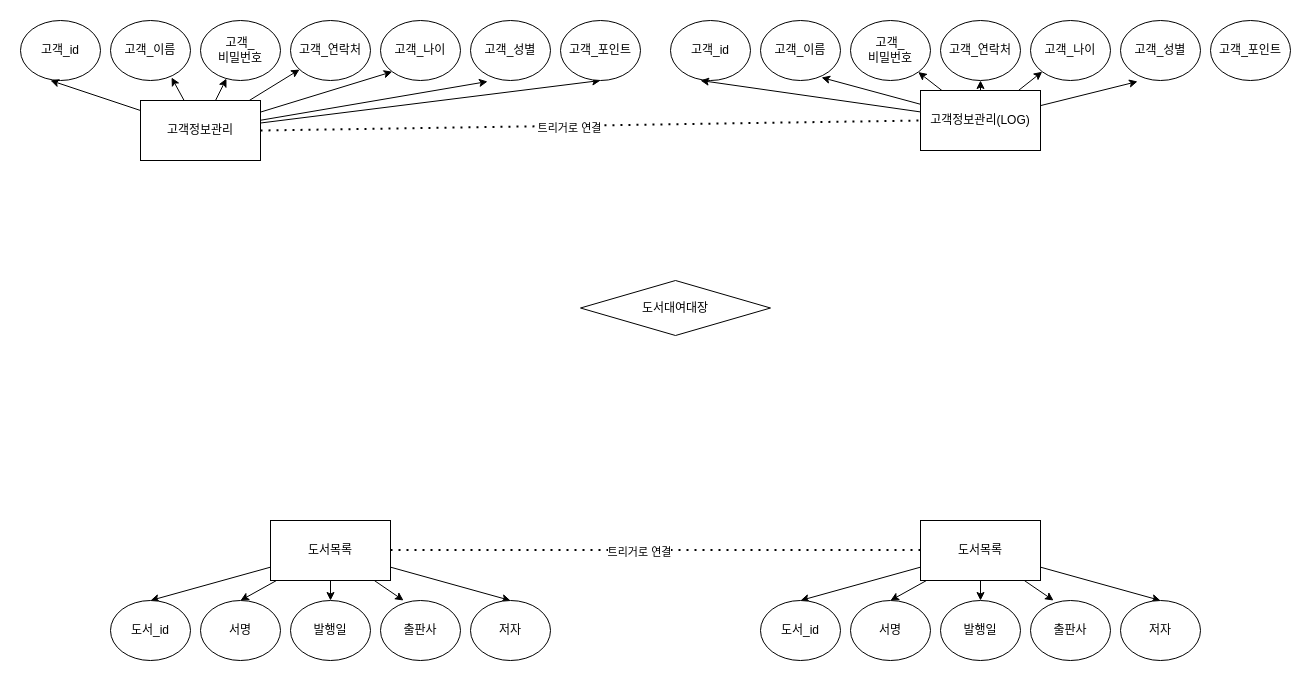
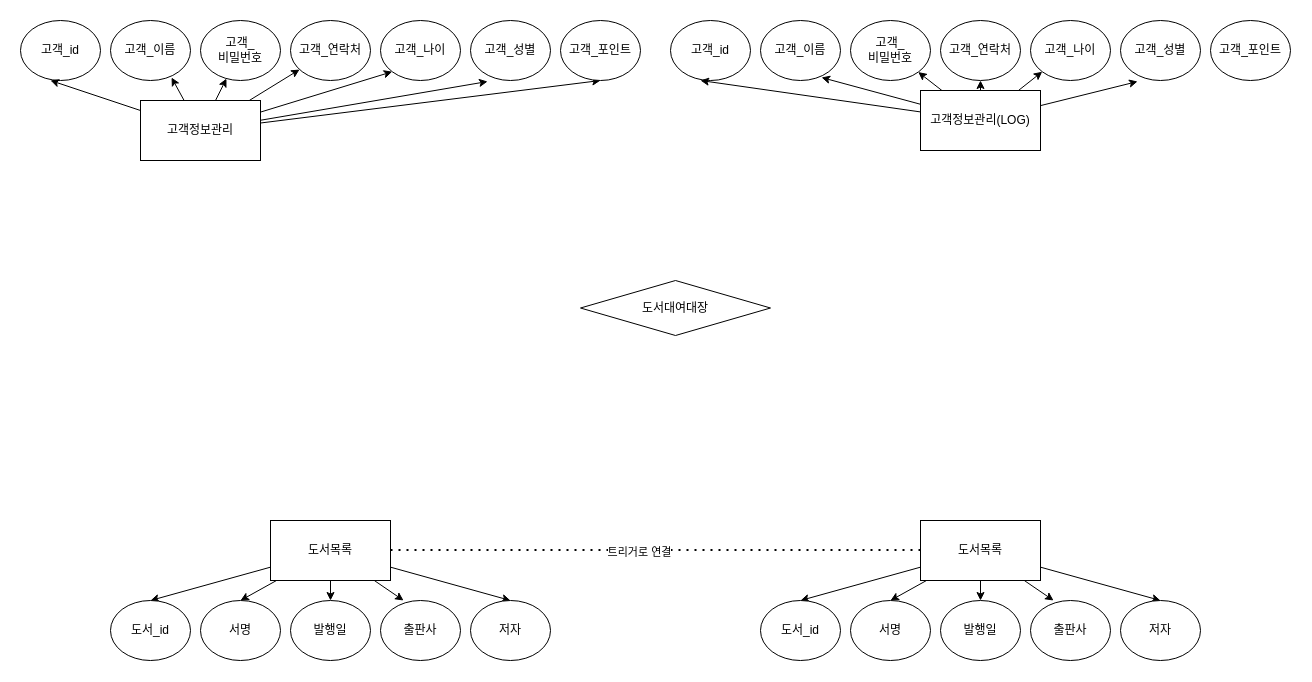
  <mxCell id="0" />
  <mxCell id="1" parent="0" />
  <mxCell id="2" style="edgeStyle=none;rounded=0;orthogonalLoop=1;jettySize=auto;html=1;entryX=0.763;entryY=0.95;entryDx=0;entryDy=0;entryPerimeter=0;" edge="1" parent="1" source="8" target="10"><mxGeometry relative="1" as="geometry" /></mxCell>
  <mxCell id="3" style="edgeStyle=none;rounded=0;orthogonalLoop=1;jettySize=auto;html=1;" edge="1" parent="1" source="8" target="11"><mxGeometry relative="1" as="geometry" /></mxCell>
  <mxCell id="4" style="edgeStyle=none;rounded=0;orthogonalLoop=1;jettySize=auto;html=1;" edge="1" parent="1" source="8" target="12"><mxGeometry relative="1" as="geometry" /></mxCell>
  <mxCell id="5" style="edgeStyle=none;rounded=0;orthogonalLoop=1;jettySize=auto;html=1;entryX=0;entryY=1;entryDx=0;entryDy=0;" edge="1" parent="1" source="8" target="13"><mxGeometry relative="1" as="geometry" /></mxCell>
  <mxCell id="6" style="edgeStyle=none;rounded=0;orthogonalLoop=1;jettySize=auto;html=1;entryX=0.213;entryY=1.017;entryDx=0;entryDy=0;entryPerimeter=0;" edge="1" parent="1" source="8" target="14"><mxGeometry relative="1" as="geometry" /></mxCell>
  <mxCell id="7" style="edgeStyle=none;rounded=0;orthogonalLoop=1;jettySize=auto;html=1;entryX=0.5;entryY=1;entryDx=0;entryDy=0;" edge="1" parent="1" source="8" target="15"><mxGeometry relative="1" as="geometry" /></mxCell>
  <mxCell id="8" value="고객정보관리" style="rounded=0;whiteSpace=wrap;html=1;" vertex="1" parent="1"><mxGeometry x="140" y="100" width="120" height="60" as="geometry" /></mxCell>
  <mxCell id="9" value="고객_id" style="ellipse;whiteSpace=wrap;html=1;" vertex="1" parent="1"><mxGeometry x="20" y="20" width="80" height="60" as="geometry" /></mxCell>
  <mxCell id="10" value="고객_이름" style="ellipse;whiteSpace=wrap;html=1;" vertex="1" parent="1"><mxGeometry x="110" y="20" width="80" height="60" as="geometry" /></mxCell>
  <mxCell id="11" value="고객_&lt;br&gt;비밀번호" style="ellipse;whiteSpace=wrap;html=1;" vertex="1" parent="1"><mxGeometry x="200" y="20" width="80" height="60" as="geometry" /></mxCell>
  <mxCell id="12" value="고객_연락처" style="ellipse;whiteSpace=wrap;html=1;" vertex="1" parent="1"><mxGeometry x="290" y="20" width="80" height="60" as="geometry" /></mxCell>
  <mxCell id="13" value="고객_나이" style="ellipse;whiteSpace=wrap;html=1;" vertex="1" parent="1"><mxGeometry x="380" y="20" width="80" height="60" as="geometry" /></mxCell>
  <mxCell id="14" value="고객_성별" style="ellipse;whiteSpace=wrap;html=1;" vertex="1" parent="1"><mxGeometry x="470" y="20" width="80" height="60" as="geometry" /></mxCell>
  <mxCell id="15" value="고객_포인트" style="ellipse;whiteSpace=wrap;html=1;" vertex="1" parent="1"><mxGeometry x="560" y="20" width="80" height="60" as="geometry" /></mxCell>
  <mxCell id="16" style="rounded=0;orthogonalLoop=1;jettySize=auto;html=1;entryX=0.375;entryY=1;entryDx=0;entryDy=0;entryPerimeter=0;" edge="1" parent="1" source="8" target="9"><mxGeometry relative="1" as="geometry" /></mxCell>
  <mxCell id="17" style="edgeStyle=none;rounded=0;orthogonalLoop=1;jettySize=auto;html=1;entryX=0.763;entryY=0.95;entryDx=0;entryDy=0;entryPerimeter=0;" edge="1" parent="1" source="22" target="24"><mxGeometry relative="1" as="geometry" /></mxCell>
  <mxCell id="18" style="edgeStyle=none;rounded=0;orthogonalLoop=1;jettySize=auto;html=1;" edge="1" parent="1" source="22" target="25"><mxGeometry relative="1" as="geometry" /></mxCell>
  <mxCell id="19" style="edgeStyle=none;rounded=0;orthogonalLoop=1;jettySize=auto;html=1;" edge="1" parent="1" source="22" target="26"><mxGeometry relative="1" as="geometry" /></mxCell>
  <mxCell id="20" style="edgeStyle=none;rounded=0;orthogonalLoop=1;jettySize=auto;html=1;entryX=0;entryY=1;entryDx=0;entryDy=0;" edge="1" parent="1" source="22" target="27"><mxGeometry relative="1" as="geometry" /></mxCell>
  <mxCell id="21" style="edgeStyle=none;rounded=0;orthogonalLoop=1;jettySize=auto;html=1;entryX=0.213;entryY=1.017;entryDx=0;entryDy=0;entryPerimeter=0;" edge="1" parent="1" source="22" target="28"><mxGeometry relative="1" as="geometry" /></mxCell>
  <mxCell id="22" value="고객정보관리(LOG)" style="rounded=0;whiteSpace=wrap;html=1;" vertex="1" parent="1"><mxGeometry x="920" y="90" width="120" height="60" as="geometry" /></mxCell>
  <mxCell id="23" value="고객_id" style="ellipse;whiteSpace=wrap;html=1;" vertex="1" parent="1"><mxGeometry x="670" y="20" width="80" height="60" as="geometry" /></mxCell>
  <mxCell id="24" value="고객_이름" style="ellipse;whiteSpace=wrap;html=1;" vertex="1" parent="1"><mxGeometry x="760" y="20" width="80" height="60" as="geometry" /></mxCell>
  <mxCell id="25" value="고객_&lt;br&gt;비밀번호" style="ellipse;whiteSpace=wrap;html=1;" vertex="1" parent="1"><mxGeometry x="850" y="20" width="80" height="60" as="geometry" /></mxCell>
  <mxCell id="26" value="고객_연락처" style="ellipse;whiteSpace=wrap;html=1;" vertex="1" parent="1"><mxGeometry x="940" y="20" width="80" height="60" as="geometry" /></mxCell>
  <mxCell id="27" value="고객_나이" style="ellipse;whiteSpace=wrap;html=1;" vertex="1" parent="1"><mxGeometry x="1030" y="20" width="80" height="60" as="geometry" /></mxCell>
  <mxCell id="28" value="고객_성별" style="ellipse;whiteSpace=wrap;html=1;" vertex="1" parent="1"><mxGeometry x="1120" y="20" width="80" height="60" as="geometry" /></mxCell>
  <mxCell id="29" value="고객_포인트" style="ellipse;whiteSpace=wrap;html=1;" vertex="1" parent="1"><mxGeometry x="1210" y="20" width="80" height="60" as="geometry" /></mxCell>
  <mxCell id="30" style="rounded=0;orthogonalLoop=1;jettySize=auto;html=1;entryX=0.375;entryY=1;entryDx=0;entryDy=0;entryPerimeter=0;" edge="1" parent="1" source="22" target="23"><mxGeometry relative="1" as="geometry" /></mxCell>
- <mxCell id="31" value="" style="endArrow=none;dashed=1;html=1;dashPattern=1 3;strokeWidth=2;entryX=0;entryY=0.5;entryDx=0;entryDy=0;exitX=1;exitY=0.5;exitDx=0;exitDy=0;" edge="1" parent="1" source="8" target="22"><mxGeometry width="50" height="50" relative="1" as="geometry"><mxPoint x="730" y="370" as="sourcePoint" /><mxPoint x="780" y="320" as="targetPoint" /></mxGeometry></mxCell>
- <mxCell id="32" value="트리거로 연결" style="edgeLabel;html=1;align=center;verticalAlign=middle;resizable=0;points=[];" vertex="1" connectable="0" parent="31"><mxGeometry x="-0.064" y="-2" relative="1" as="geometry"><mxPoint as="offset" /></mxGeometry></mxCell>
  <mxCell id="33" style="edgeStyle=none;rounded=0;orthogonalLoop=1;jettySize=auto;html=1;entryX=0.5;entryY=0;entryDx=0;entryDy=0;" edge="1" parent="1" source="38" target="39"><mxGeometry relative="1" as="geometry" /></mxCell>
  <mxCell id="34" style="edgeStyle=none;rounded=0;orthogonalLoop=1;jettySize=auto;html=1;entryX=0.5;entryY=0;entryDx=0;entryDy=0;" edge="1" parent="1" source="38" target="40"><mxGeometry relative="1" as="geometry" /></mxCell>
  <mxCell id="35" value="" style="edgeStyle=none;rounded=0;orthogonalLoop=1;jettySize=auto;html=1;" edge="1" parent="1" source="38" target="41"><mxGeometry relative="1" as="geometry" /></mxCell>
  <mxCell id="36" style="edgeStyle=none;rounded=0;orthogonalLoop=1;jettySize=auto;html=1;entryX=0.288;entryY=0;entryDx=0;entryDy=0;entryPerimeter=0;" edge="1" parent="1" source="38" target="42"><mxGeometry relative="1" as="geometry" /></mxCell>
  <mxCell id="37" style="edgeStyle=none;rounded=0;orthogonalLoop=1;jettySize=auto;html=1;entryX=0.5;entryY=0;entryDx=0;entryDy=0;" edge="1" parent="1" source="38" target="43"><mxGeometry relative="1" as="geometry" /></mxCell>
  <mxCell id="38" value="도서목록" style="rounded=0;whiteSpace=wrap;html=1;" vertex="1" parent="1"><mxGeometry x="270" y="520" width="120" height="60" as="geometry" /></mxCell>
  <mxCell id="39" value="도서_id" style="ellipse;whiteSpace=wrap;html=1;" vertex="1" parent="1"><mxGeometry x="110" y="600" width="80" height="60" as="geometry" /></mxCell>
  <mxCell id="40" value="서명" style="ellipse;whiteSpace=wrap;html=1;" vertex="1" parent="1"><mxGeometry x="200" y="600" width="80" height="60" as="geometry" /></mxCell>
  <mxCell id="41" value="발행일" style="ellipse;whiteSpace=wrap;html=1;" vertex="1" parent="1"><mxGeometry x="290" y="600" width="80" height="60" as="geometry" /></mxCell>
  <mxCell id="42" value="출판사" style="ellipse;whiteSpace=wrap;html=1;" vertex="1" parent="1"><mxGeometry x="380" y="600" width="80" height="60" as="geometry" /></mxCell>
  <mxCell id="43" value="저자" style="ellipse;whiteSpace=wrap;html=1;" vertex="1" parent="1"><mxGeometry x="470" y="600" width="80" height="60" as="geometry" /></mxCell>
  <mxCell id="44" value="" style="endArrow=none;dashed=1;html=1;dashPattern=1 3;strokeWidth=2;entryX=0;entryY=0.5;entryDx=0;entryDy=0;exitX=1;exitY=0.5;exitDx=0;exitDy=0;" edge="1" parent="1"><mxGeometry width="50" height="50" relative="1" as="geometry"><mxPoint x="390" y="549.5" as="sourcePoint" /><mxPoint x="920" y="549.5" as="targetPoint" /></mxGeometry></mxCell>
  <mxCell id="45" value="트리거로 연결" style="edgeLabel;html=1;align=center;verticalAlign=middle;resizable=0;points=[];" vertex="1" connectable="0" parent="44"><mxGeometry x="-0.064" y="-2" relative="1" as="geometry"><mxPoint as="offset" /></mxGeometry></mxCell>
  <mxCell id="46" style="edgeStyle=none;rounded=0;orthogonalLoop=1;jettySize=auto;html=1;entryX=0.5;entryY=0;entryDx=0;entryDy=0;" edge="1" parent="1" source="51" target="52"><mxGeometry relative="1" as="geometry" /></mxCell>
  <mxCell id="47" style="edgeStyle=none;rounded=0;orthogonalLoop=1;jettySize=auto;html=1;entryX=0.5;entryY=0;entryDx=0;entryDy=0;" edge="1" parent="1" source="51" target="53"><mxGeometry relative="1" as="geometry" /></mxCell>
  <mxCell id="48" value="" style="edgeStyle=none;rounded=0;orthogonalLoop=1;jettySize=auto;html=1;" edge="1" parent="1" source="51" target="54"><mxGeometry relative="1" as="geometry" /></mxCell>
  <mxCell id="49" style="edgeStyle=none;rounded=0;orthogonalLoop=1;jettySize=auto;html=1;entryX=0.288;entryY=0;entryDx=0;entryDy=0;entryPerimeter=0;" edge="1" parent="1" source="51" target="55"><mxGeometry relative="1" as="geometry" /></mxCell>
  <mxCell id="50" style="edgeStyle=none;rounded=0;orthogonalLoop=1;jettySize=auto;html=1;entryX=0.5;entryY=0;entryDx=0;entryDy=0;" edge="1" parent="1" source="51" target="56"><mxGeometry relative="1" as="geometry" /></mxCell>
  <mxCell id="51" value="도서목록" style="rounded=0;whiteSpace=wrap;html=1;" vertex="1" parent="1"><mxGeometry x="920" y="520" width="120" height="60" as="geometry" /></mxCell>
  <mxCell id="52" value="도서_id" style="ellipse;whiteSpace=wrap;html=1;" vertex="1" parent="1"><mxGeometry x="760" y="600" width="80" height="60" as="geometry" /></mxCell>
  <mxCell id="53" value="서명" style="ellipse;whiteSpace=wrap;html=1;" vertex="1" parent="1"><mxGeometry x="850" y="600" width="80" height="60" as="geometry" /></mxCell>
  <mxCell id="54" value="발행일" style="ellipse;whiteSpace=wrap;html=1;" vertex="1" parent="1"><mxGeometry x="940" y="600" width="80" height="60" as="geometry" /></mxCell>
  <mxCell id="55" value="출판사" style="ellipse;whiteSpace=wrap;html=1;" vertex="1" parent="1"><mxGeometry x="1030" y="600" width="80" height="60" as="geometry" /></mxCell>
  <mxCell id="56" value="저자" style="ellipse;whiteSpace=wrap;html=1;" vertex="1" parent="1"><mxGeometry x="1120" y="600" width="80" height="60" as="geometry" /></mxCell>
  <mxCell id="57" value="도서대여대장" style="rhombus;whiteSpace=wrap;html=1;" vertex="1" parent="1"><mxGeometry x="580" y="280" width="190" height="55" as="geometry" /></mxCell>
